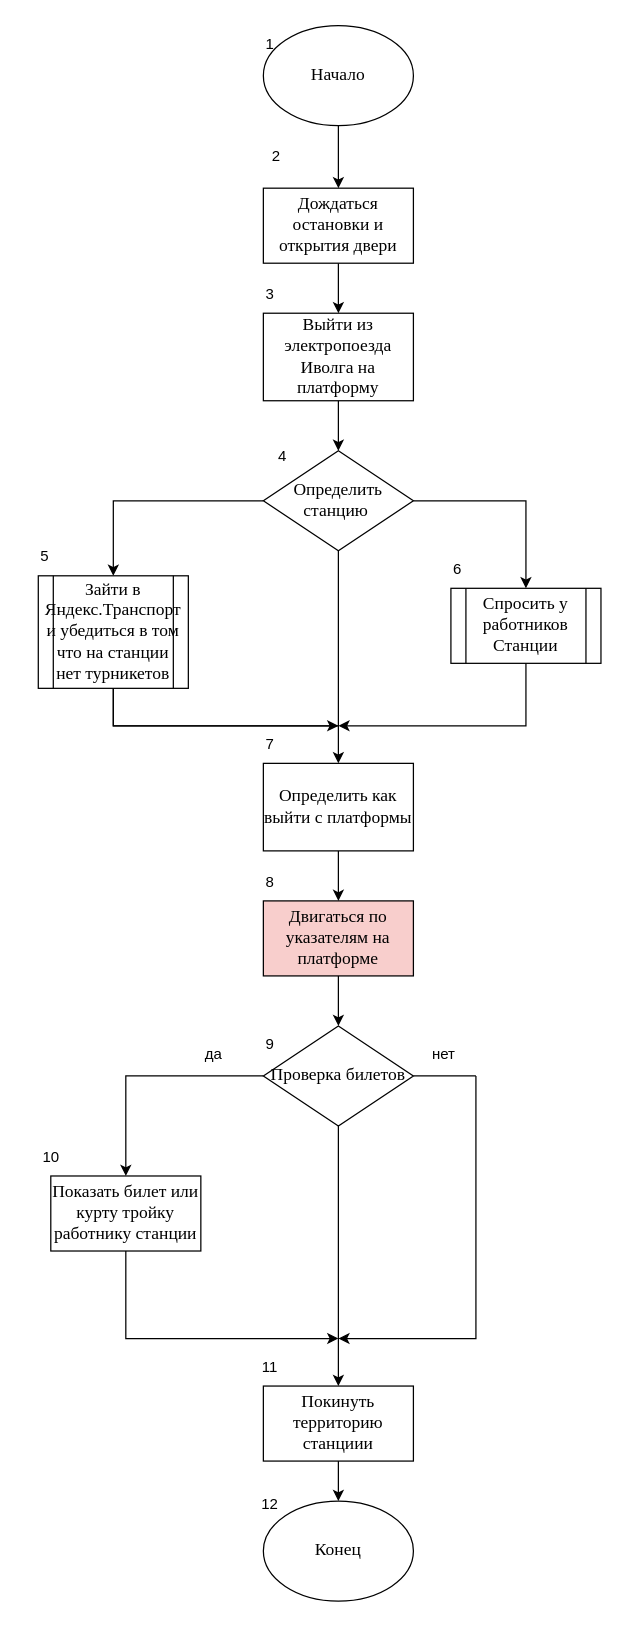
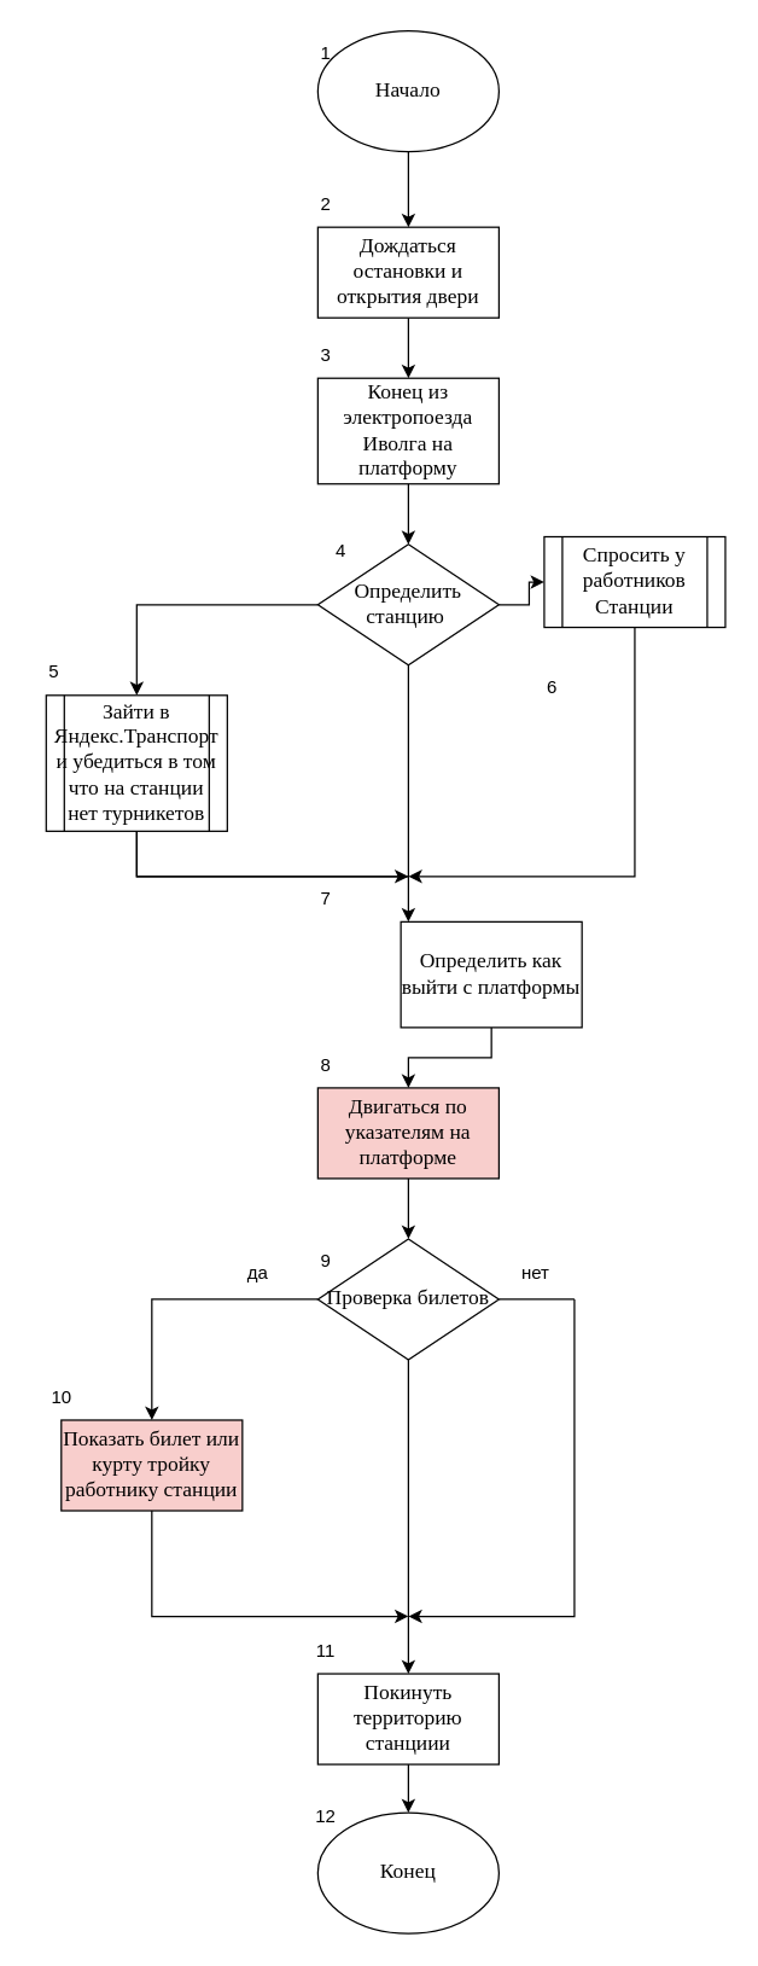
  <mxCell id="0" />
  <mxCell id="1" parent="0" />
  <mxCell id="2" style="edgeStyle=orthogonalEdgeStyle;rounded=0;orthogonalLoop=1;jettySize=auto;html=1;exitX=0.5;exitY=1;exitDx=0;exitDy=0;entryX=0.5;entryY=0;entryDx=0;entryDy=0;" parent="1" source="3" target="5" edge="1"><mxGeometry relative="1" as="geometry" /></mxCell>
  <mxCell id="3" value="&lt;font style=&quot;font-size: 14px;&quot; face=&quot;Times New Roman&quot;&gt;Начало&lt;/font&gt;" style="ellipse;whiteSpace=wrap;html=1;" parent="1" vertex="1"><mxGeometry x="210" y="20" width="120" height="80" as="geometry" /></mxCell>
  <mxCell id="4" style="edgeStyle=orthogonalEdgeStyle;rounded=0;orthogonalLoop=1;jettySize=auto;html=1;exitX=0.5;exitY=1;exitDx=0;exitDy=0;" parent="1" source="5" target="29" edge="1"><mxGeometry relative="1" as="geometry" /></mxCell>
  <mxCell id="5" value="&lt;font style=&quot;font-size: 14px;&quot; face=&quot;Times New Roman&quot;&gt;Дождаться остановки и открытия двери&lt;/font&gt;" style="rounded=0;whiteSpace=wrap;html=1;" parent="1" vertex="1"><mxGeometry x="210" y="150" width="120" height="60" as="geometry" /></mxCell>
  <mxCell id="6" style="edgeStyle=orthogonalEdgeStyle;rounded=0;orthogonalLoop=1;jettySize=auto;html=1;exitX=0.5;exitY=1;exitDx=0;exitDy=0;" edge="1" parent="1" source="7" target="13"><mxGeometry relative="1" as="geometry" /></mxCell>
- <mxCell id="7" value="&lt;font style=&quot;font-size: 14px;&quot; face=&quot;Times New Roman&quot;&gt;Определить как выйти с платформы&lt;/font&gt;" style="rounded=0;whiteSpace=wrap;html=1;" parent="1" vertex="1"><mxGeometry x="210" y="610" width="120" height="70" as="geometry" /></mxCell>
+ <mxCell id="7" value="&lt;font style=&quot;font-size: 14px;&quot; face=&quot;Times New Roman&quot;&gt;Определить как выйти с платформы&lt;/font&gt;" style="rounded=0;whiteSpace=wrap;html=1;" parent="1" vertex="1"><mxGeometry x="265" y="610" width="120" height="70" as="geometry" /></mxCell>
  <mxCell id="8" style="edgeStyle=orthogonalEdgeStyle;rounded=0;orthogonalLoop=1;jettySize=auto;html=1;exitX=0;exitY=0.5;exitDx=0;exitDy=0;" edge="1" parent="1" source="11" target="33"><mxGeometry relative="1" as="geometry" /></mxCell>
  <mxCell id="9" style="edgeStyle=orthogonalEdgeStyle;rounded=0;orthogonalLoop=1;jettySize=auto;html=1;exitX=1;exitY=0.5;exitDx=0;exitDy=0;" edge="1" parent="1" source="11" target="34"><mxGeometry relative="1" as="geometry" /></mxCell>
  <mxCell id="10" style="edgeStyle=orthogonalEdgeStyle;rounded=0;orthogonalLoop=1;jettySize=auto;html=1;exitX=0.5;exitY=1;exitDx=0;exitDy=0;" edge="1" parent="1" source="11" target="7"><mxGeometry relative="1" as="geometry"><Array as="points"><mxPoint x="270" y="440" /></Array></mxGeometry></mxCell>
  <mxCell id="11" value="&lt;font style=&quot;font-size: 14px;&quot; face=&quot;Times New Roman&quot;&gt;Определить станцию&amp;nbsp;&lt;/font&gt;" style="rhombus;whiteSpace=wrap;html=1;" parent="1" vertex="1"><mxGeometry x="210" y="360" width="120" height="80" as="geometry" /></mxCell>
  <mxCell id="12" style="edgeStyle=orthogonalEdgeStyle;rounded=0;orthogonalLoop=1;jettySize=auto;html=1;exitX=0.5;exitY=1;exitDx=0;exitDy=0;" edge="1" parent="1" source="13" target="16"><mxGeometry relative="1" as="geometry" /></mxCell>
  <mxCell id="13" value="&lt;font style=&quot;font-size: 14px;&quot; face=&quot;Times New Roman&quot;&gt;Двигаться по указателям на платформе&lt;/font&gt;" style="rounded=0;whiteSpace=wrap;html=1;fillColor=#f8cecc;" parent="1" vertex="1"><mxGeometry x="210" y="720" width="120" height="60" as="geometry" /></mxCell>
  <mxCell id="14" style="edgeStyle=orthogonalEdgeStyle;rounded=0;orthogonalLoop=1;jettySize=auto;html=1;exitX=0;exitY=0.5;exitDx=0;exitDy=0;" edge="1" parent="1" source="16" target="17"><mxGeometry relative="1" as="geometry" /></mxCell>
  <mxCell id="15" style="edgeStyle=orthogonalEdgeStyle;rounded=0;orthogonalLoop=1;jettySize=auto;html=1;exitX=0.5;exitY=1;exitDx=0;exitDy=0;" edge="1" parent="1" source="16" target="19"><mxGeometry relative="1" as="geometry" /></mxCell>
  <mxCell id="16" value="&lt;font style=&quot;font-size: 14px;&quot; face=&quot;Times New Roman&quot;&gt;Проверка билетов&lt;/font&gt;" style="rhombus;whiteSpace=wrap;html=1;" parent="1" vertex="1"><mxGeometry x="210" y="820" width="120" height="80" as="geometry" /></mxCell>
- <mxCell id="17" value="&lt;font style=&quot;font-size: 14px;&quot; face=&quot;Times New Roman&quot;&gt;Показать билет или курту тройку работнику станции&lt;/font&gt;" style="rounded=0;whiteSpace=wrap;html=1;" parent="1" vertex="1"><mxGeometry x="40" y="940" width="120" height="60" as="geometry" /></mxCell>
+ <mxCell id="17" value="&lt;font style=&quot;font-size: 14px;&quot; face=&quot;Times New Roman&quot;&gt;Показать билет или курту тройку работнику станции&lt;/font&gt;" style="rounded=0;whiteSpace=wrap;html=1;fillColor=#f8cecc;" parent="1" vertex="1"><mxGeometry x="40" y="940" width="120" height="60" as="geometry" /></mxCell>
  <mxCell id="18" style="edgeStyle=orthogonalEdgeStyle;rounded=0;orthogonalLoop=1;jettySize=auto;html=1;exitX=0.5;exitY=1;exitDx=0;exitDy=0;" edge="1" parent="1" source="19" target="32"><mxGeometry relative="1" as="geometry" /></mxCell>
  <mxCell id="19" value="&lt;font style=&quot;font-size: 14px;&quot; face=&quot;Times New Roman&quot;&gt;Покинуть территорию станциии&lt;/font&gt;" style="rounded=0;whiteSpace=wrap;html=1;" parent="1" vertex="1"><mxGeometry x="210" y="1108" width="120" height="60" as="geometry" /></mxCell>
  <mxCell id="20" value="3" style="text;html=1;align=center;verticalAlign=middle;resizable=0;points=[];autosize=1;strokeColor=none;fillColor=none;" parent="1" vertex="1"><mxGeometry x="200" y="220" width="30" height="30" as="geometry" /></mxCell>
  <mxCell id="21" value="4" style="text;html=1;align=center;verticalAlign=middle;resizable=0;points=[];autosize=1;strokeColor=none;fillColor=none;" parent="1" vertex="1"><mxGeometry x="210" y="350" width="30" height="30" as="geometry" /></mxCell>
  <mxCell id="22" value="5" style="text;html=1;align=center;verticalAlign=middle;resizable=0;points=[];autosize=1;strokeColor=none;fillColor=none;" parent="1" vertex="1"><mxGeometry x="20" y="430" width="30" height="30" as="geometry" /></mxCell>
  <mxCell id="23" value="6" style="text;html=1;align=center;verticalAlign=middle;resizable=0;points=[];autosize=1;strokeColor=none;fillColor=none;" parent="1" vertex="1"><mxGeometry x="350" y="440" width="30" height="30" as="geometry" /></mxCell>
  <mxCell id="24" value="7" style="text;html=1;align=center;verticalAlign=middle;resizable=0;points=[];autosize=1;strokeColor=none;fillColor=none;" parent="1" vertex="1"><mxGeometry x="200" y="580" width="30" height="30" as="geometry" /></mxCell>
  <mxCell id="25" value="8" style="text;html=1;align=center;verticalAlign=middle;resizable=0;points=[];autosize=1;strokeColor=none;fillColor=none;" parent="1" vertex="1"><mxGeometry x="200" y="690" width="30" height="30" as="geometry" /></mxCell>
  <mxCell id="26" value="9" style="text;html=1;align=center;verticalAlign=middle;resizable=0;points=[];autosize=1;strokeColor=none;fillColor=none;" parent="1" vertex="1"><mxGeometry x="200" y="820" width="30" height="30" as="geometry" /></mxCell>
  <mxCell id="27" value="10" style="text;html=1;align=center;verticalAlign=middle;resizable=0;points=[];autosize=1;strokeColor=none;fillColor=none;" parent="1" vertex="1"><mxGeometry x="20" y="910" width="40" height="30" as="geometry" /></mxCell>
  <mxCell id="28" style="edgeStyle=orthogonalEdgeStyle;rounded=0;orthogonalLoop=1;jettySize=auto;html=1;exitX=0.5;exitY=1;exitDx=0;exitDy=0;entryX=0.5;entryY=0;entryDx=0;entryDy=0;" edge="1" parent="1" source="29" target="11"><mxGeometry relative="1" as="geometry" /></mxCell>
- <mxCell id="29" value="&lt;font style=&quot;font-size: 14px;&quot; face=&quot;Times New Roman&quot;&gt;Выйти из электропоезда Иволга на платформу&lt;/font&gt;" style="rounded=0;whiteSpace=wrap;html=1;" parent="1" vertex="1"><mxGeometry x="210" y="250" width="120" height="70" as="geometry" /></mxCell>
- <mxCell id="30" value="2" style="text;html=1;align=center;verticalAlign=middle;resizable=0;points=[];autosize=1;strokeColor=none;fillColor=none;" parent="1" vertex="1"><mxGeometry x="205" y="110" width="30" height="30" as="geometry" /></mxCell>
+ <mxCell id="29" value="&lt;font style=&quot;font-size: 14px;&quot; face=&quot;Times New Roman&quot;&gt;Конец из электропоезда Иволга на платформу&lt;/font&gt;" style="rounded=0;whiteSpace=wrap;html=1;" parent="1" vertex="1"><mxGeometry x="210" y="250" width="120" height="70" as="geometry" /></mxCell>
+ <mxCell id="30" value="2" style="text;html=1;align=center;verticalAlign=middle;resizable=0;points=[];autosize=1;strokeColor=none;fillColor=none;" parent="1" vertex="1"><mxGeometry x="200" y="120" width="30" height="30" as="geometry" /></mxCell>
  <mxCell id="31" value="1" style="text;html=1;align=center;verticalAlign=middle;resizable=0;points=[];autosize=1;strokeColor=none;fillColor=none;" parent="1" vertex="1"><mxGeometry x="200" y="20" width="30" height="30" as="geometry" /></mxCell>
  <mxCell id="32" value="&lt;font style=&quot;font-size: 14px;&quot; face=&quot;Times New Roman&quot;&gt;Конец&lt;/font&gt;" style="ellipse;whiteSpace=wrap;html=1;" parent="1" vertex="1"><mxGeometry x="210" y="1200" width="120" height="80" as="geometry" /></mxCell>
  <mxCell id="33" value="&lt;span style=&quot;font-family: &amp;quot;Times New Roman&amp;quot;; font-size: 14px;&quot;&gt;Зайти в Яндекс.Транспорт и убедиться в том что на станции нет турникетов&lt;/span&gt;" style="shape=process;whiteSpace=wrap;html=1;backgroundOutline=1;" vertex="1" parent="1"><mxGeometry x="30" y="460" width="120" height="90" as="geometry" /></mxCell>
- <mxCell id="34" value="&lt;span style=&quot;font-family: &amp;quot;Times New Roman&amp;quot;; font-size: 14px;&quot;&gt;Спросить у работников Станции&lt;/span&gt;" style="shape=process;whiteSpace=wrap;html=1;backgroundOutline=1;" vertex="1" parent="1"><mxGeometry x="360" y="470" width="120" height="60" as="geometry" /></mxCell>
+ <mxCell id="34" value="&lt;span style=&quot;font-family: &amp;quot;Times New Roman&amp;quot;; font-size: 14px;&quot;&gt;Спросить у работников Станции&lt;/span&gt;" style="shape=process;whiteSpace=wrap;html=1;backgroundOutline=1;" vertex="1" parent="1"><mxGeometry x="360" y="355" width="120" height="60" as="geometry" /></mxCell>
  <mxCell id="35" value="11" style="text;html=1;align=center;verticalAlign=middle;resizable=0;points=[];autosize=1;strokeColor=none;fillColor=none;" vertex="1" parent="1"><mxGeometry x="195" y="1078" width="40" height="30" as="geometry" /></mxCell>
  <mxCell id="36" value="12" style="text;html=1;align=center;verticalAlign=middle;resizable=0;points=[];autosize=1;strokeColor=none;fillColor=none;" vertex="1" parent="1"><mxGeometry x="195" y="1188" width="40" height="30" as="geometry" /></mxCell>
  <mxCell id="37" value="" style="endArrow=none;html=1;rounded=0;exitX=0.5;exitY=1;exitDx=0;exitDy=0;" edge="1" parent="1" source="33"><mxGeometry width="50" height="50" relative="1" as="geometry"><mxPoint x="250" y="430" as="sourcePoint" /><mxPoint x="270" y="580" as="targetPoint" /><Array as="points"><mxPoint x="90" y="580" /></Array></mxGeometry></mxCell>
  <mxCell id="38" value="" style="endArrow=classic;html=1;rounded=0;" edge="1" parent="1"><mxGeometry width="50" height="50" relative="1" as="geometry"><mxPoint x="90" y="550" as="sourcePoint" /><mxPoint x="270" y="580" as="targetPoint" /><Array as="points"><mxPoint x="90" y="580" /></Array></mxGeometry></mxCell>
  <mxCell id="39" value="" style="endArrow=classic;html=1;rounded=0;exitX=0.5;exitY=1;exitDx=0;exitDy=0;" edge="1" parent="1" source="34"><mxGeometry width="50" height="50" relative="1" as="geometry"><mxPoint x="250" y="430" as="sourcePoint" /><mxPoint x="270" y="580" as="targetPoint" /><Array as="points"><mxPoint x="420" y="580" /></Array></mxGeometry></mxCell>
  <mxCell id="40" value="" style="endArrow=classic;html=1;rounded=0;exitX=0.5;exitY=1;exitDx=0;exitDy=0;" edge="1" parent="1" source="17"><mxGeometry width="50" height="50" relative="1" as="geometry"><mxPoint x="250" y="830" as="sourcePoint" /><mxPoint x="270" y="1070" as="targetPoint" /><Array as="points"><mxPoint x="100" y="1070" /></Array></mxGeometry></mxCell>
  <mxCell id="41" value="" style="endArrow=none;html=1;rounded=0;entryX=1;entryY=0.5;entryDx=0;entryDy=0;" edge="1" parent="1" target="16"><mxGeometry width="50" height="50" relative="1" as="geometry"><mxPoint x="380" y="860" as="sourcePoint" /><mxPoint x="300" y="880" as="targetPoint" /></mxGeometry></mxCell>
  <mxCell id="42" value="" style="endArrow=classic;html=1;rounded=0;" edge="1" parent="1"><mxGeometry width="50" height="50" relative="1" as="geometry"><mxPoint x="380" y="860" as="sourcePoint" /><mxPoint x="270" y="1070" as="targetPoint" /><Array as="points"><mxPoint x="380" y="1070" /></Array></mxGeometry></mxCell>
  <mxCell id="43" value="нет" style="text;html=1;align=center;verticalAlign=middle;resizable=0;points=[];autosize=1;strokeColor=none;fillColor=none;" vertex="1" parent="1"><mxGeometry x="334" y="828" width="40" height="30" as="geometry" /></mxCell>
  <mxCell id="44" value="да" style="text;html=1;align=center;verticalAlign=middle;resizable=0;points=[];autosize=1;strokeColor=none;fillColor=none;" vertex="1" parent="1"><mxGeometry x="150" y="828" width="40" height="30" as="geometry" /></mxCell>
